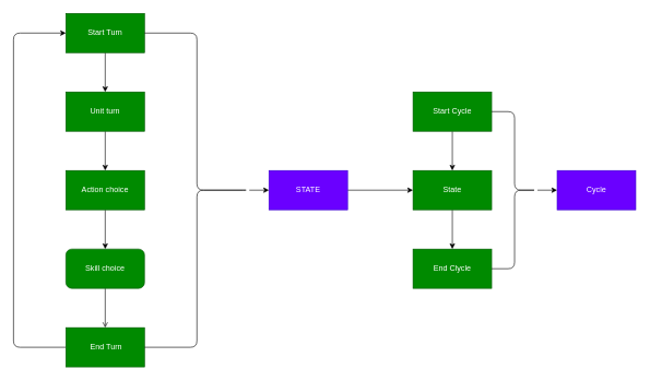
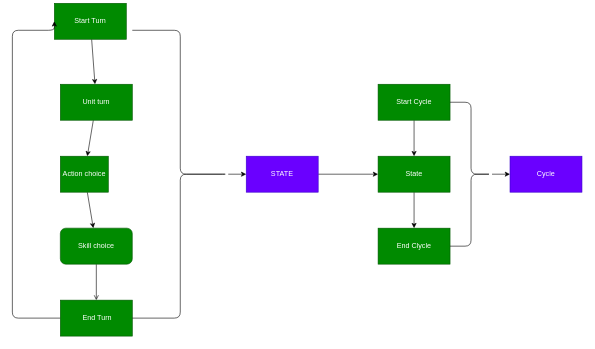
  <mxCell id="0" />
  <mxCell id="1" parent="0" />
  <mxCell id="2" value="" style="edgeStyle=none;html=1;" parent="1" source="3" target="5" edge="1"><mxGeometry relative="1" as="geometry" /></mxCell>
- <mxCell id="3" value="Start Turn" style="rounded=0;whiteSpace=wrap;html=1;fillColor=#008a00;fontColor=#ffffff;strokeColor=#005700;" parent="1" vertex="1"><mxGeometry x="100" y="20" width="120" height="60" as="geometry" /></mxCell>
+ <mxCell id="3" value="Start Turn" style="rounded=0;whiteSpace=wrap;html=1;fillColor=#008a00;fontColor=#ffffff;strokeColor=#005700;" parent="1" vertex="1"><mxGeometry x="90" y="5" width="120" height="60" as="geometry" /></mxCell>
  <mxCell id="4" value="" style="edgeStyle=none;html=1;" parent="1" source="5" target="7" edge="1"><mxGeometry relative="1" as="geometry" /></mxCell>
  <mxCell id="5" value="Unit turn" style="rounded=0;whiteSpace=wrap;html=1;fillColor=#008a00;fontColor=#ffffff;strokeColor=#005700;" parent="1" vertex="1"><mxGeometry x="100" y="140" width="120" height="60" as="geometry" /></mxCell>
  <mxCell id="6" value="" style="edgeStyle=none;html=1;" parent="1" source="7" target="9" edge="1"><mxGeometry relative="1" as="geometry" /></mxCell>
- <mxCell id="7" value="Action choice" style="rounded=0;whiteSpace=wrap;html=1;fillColor=#008a00;fontColor=#ffffff;strokeColor=#005700;" parent="1" vertex="1"><mxGeometry x="100" y="260" width="120" height="60" as="geometry" /></mxCell>
+ <mxCell id="7" value="Action choice" style="rounded=0;whiteSpace=wrap;html=1;fillColor=#008a00;fontColor=#ffffff;strokeColor=#005700;" parent="1" vertex="1"><mxGeometry x="100" y="260" width="80" height="60" as="geometry" /></mxCell>
  <mxCell id="8" value="" style="edgeStyle=none;html=1;endArrow=open;" parent="1" source="9" target="11" edge="1"><mxGeometry relative="1" as="geometry" /></mxCell>
  <mxCell id="9" value="Skill choice" style="whiteSpace=wrap;html=1;fillColor=#008a00;fontColor=#ffffff;strokeColor=#005700;rounded=1;" parent="1" vertex="1"><mxGeometry x="100" y="380" width="120" height="60" as="geometry" /></mxCell>
  <mxCell id="10" style="edgeStyle=orthogonalEdgeStyle;html=1;entryX=0;entryY=0.5;entryDx=0;entryDy=0;" parent="1" source="11" target="3" edge="1"><mxGeometry relative="1" as="geometry"><Array as="points"><mxPoint x="20" y="530" /><mxPoint x="20" y="50" /></Array></mxGeometry></mxCell>
  <mxCell id="11" value="&amp;nbsp;End Turn" style="rounded=0;whiteSpace=wrap;html=1;fillColor=#008a00;fontColor=#ffffff;strokeColor=#005700;" parent="1" vertex="1"><mxGeometry x="100" y="500" width="120" height="60" as="geometry" /></mxCell>
  <mxCell id="12" value="" style="edgeStyle=orthogonalEdgeStyle;html=1;" parent="1" source="13" target="15" edge="1"><mxGeometry relative="1" as="geometry" /></mxCell>
  <mxCell id="13" value="" style="shape=curlyBracket;whiteSpace=wrap;html=1;rounded=1;flipH=1;labelPosition=right;verticalLabelPosition=middle;align=left;verticalAlign=middle;size=0.5;" parent="1" vertex="1"><mxGeometry x="220" y="50" width="160" height="480" as="geometry" /></mxCell>
  <mxCell id="14" style="edgeStyle=orthogonalEdgeStyle;html=1;entryX=0;entryY=0.5;entryDx=0;entryDy=0;" parent="1" source="15" target="19" edge="1"><mxGeometry relative="1" as="geometry" /></mxCell>
  <mxCell id="15" value="STATE" style="rounded=0;whiteSpace=wrap;html=1;fillColor=#6a00ff;fontColor=#ffffff;strokeColor=#3700CC;" parent="1" vertex="1"><mxGeometry x="410" y="260" width="120" height="60" as="geometry" /></mxCell>
  <mxCell id="16" value="" style="edgeStyle=orthogonalEdgeStyle;html=1;" parent="1" source="17" target="19" edge="1"><mxGeometry relative="1" as="geometry" /></mxCell>
  <mxCell id="17" value="Start Cycle" style="rounded=0;whiteSpace=wrap;html=1;fillColor=#008a00;fontColor=#ffffff;strokeColor=#005700;" parent="1" vertex="1"><mxGeometry x="629.89" y="140" width="120" height="60" as="geometry" /></mxCell>
  <mxCell id="18" value="" style="edgeStyle=none;html=1;" edge="1" parent="1" source="19" target="20"><mxGeometry relative="1" as="geometry" /></mxCell>
  <mxCell id="19" value="State" style="rounded=0;whiteSpace=wrap;html=1;fillColor=#008a00;fontColor=#ffffff;strokeColor=#005700;" parent="1" vertex="1"><mxGeometry x="629.89" y="260" width="120" height="60" as="geometry" /></mxCell>
  <mxCell id="20" value="End Clycle" style="rounded=0;whiteSpace=wrap;html=1;fillColor=#008a00;fontColor=#ffffff;strokeColor=#005700;" parent="1" vertex="1"><mxGeometry x="629.89" y="380" width="120" height="60" as="geometry" /></mxCell>
  <mxCell id="21" style="edgeStyle=orthogonalEdgeStyle;html=1;entryX=0;entryY=0.5;entryDx=0;entryDy=0;" parent="1" source="22" target="23" edge="1"><mxGeometry relative="1" as="geometry" /></mxCell>
  <mxCell id="22" value="" style="shape=curlyBracket;whiteSpace=wrap;html=1;rounded=1;flipH=1;labelPosition=right;verticalLabelPosition=middle;align=left;verticalAlign=middle;" parent="1" vertex="1"><mxGeometry x="749.89" y="170" width="70" height="240" as="geometry" /></mxCell>
  <mxCell id="23" value="Cycle" style="rounded=0;whiteSpace=wrap;html=1;fillColor=#6a00ff;fontColor=#ffffff;strokeColor=#3700CC;" parent="1" vertex="1"><mxGeometry x="849.89" y="260" width="120" height="60" as="geometry" /></mxCell>
